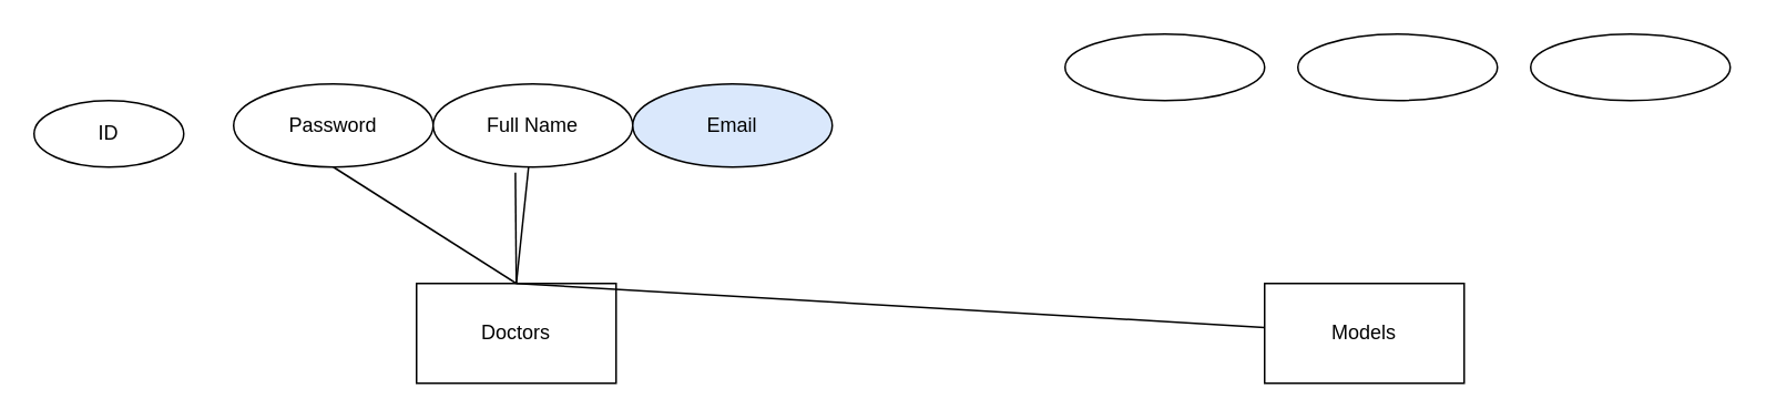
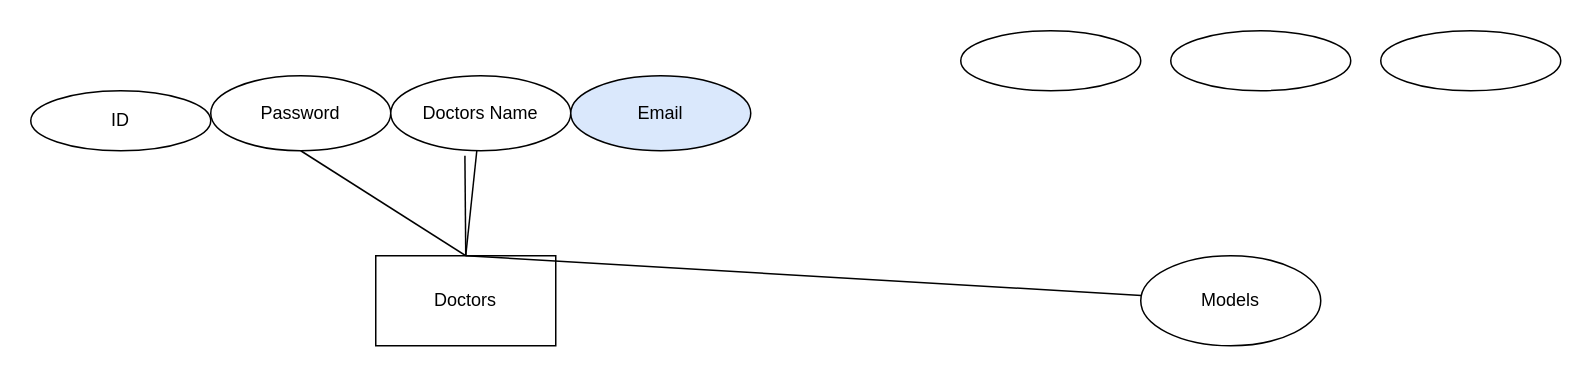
  <mxCell id="0" />
  <mxCell id="1" parent="0" />
  <mxCell id="2" value="Doctors" style="rounded=0;whiteSpace=wrap;html=1;" vertex="1" parent="1"><mxGeometry x="250" y="170" width="120" height="60" as="geometry" /></mxCell>
- <mxCell id="3" value="ID" style="ellipse;whiteSpace=wrap;html=1;" vertex="1" parent="1"><mxGeometry x="20" y="60" width="90" height="40" as="geometry" /></mxCell>
+ <mxCell id="3" value="ID" style="ellipse;whiteSpace=wrap;html=1;" vertex="1" parent="1"><mxGeometry x="20" y="60" width="120" height="40" as="geometry" /></mxCell>
  <mxCell id="4" value="Password" style="ellipse;whiteSpace=wrap;html=1;" vertex="1" parent="1"><mxGeometry x="140" y="50" width="120" height="50" as="geometry" /></mxCell>
- <mxCell id="5" value="Full Name" style="ellipse;whiteSpace=wrap;html=1;" vertex="1" parent="1"><mxGeometry x="260" y="50" width="120" height="50" as="geometry" /></mxCell>
+ <mxCell id="5" value="Doctors Name" style="ellipse;whiteSpace=wrap;html=1;" vertex="1" parent="1"><mxGeometry x="260" y="50" width="120" height="50" as="geometry" /></mxCell>
  <mxCell id="6" value="Email" style="ellipse;whiteSpace=wrap;html=1;fillColor=#dae8fc;" vertex="1" parent="1"><mxGeometry x="380" y="50" width="120" height="50" as="geometry" /></mxCell>
  <mxCell id="7" value="" style="endArrow=none;html=1;rounded=0;exitX=0.5;exitY=0;exitDx=0;exitDy=0;" edge="1" parent="1" source="2" target="11"><mxGeometry width="50" height="50" relative="1" as="geometry"><mxPoint x="570" y="300" as="sourcePoint" /><mxPoint x="620" y="250" as="targetPoint" /></mxGeometry></mxCell>
  <mxCell id="8" value="" style="endArrow=none;html=1;rounded=0;entryX=0.5;entryY=1;entryDx=0;entryDy=0;" edge="1" parent="1" target="4"><mxGeometry width="50" height="50" relative="1" as="geometry"><mxPoint x="310" y="170" as="sourcePoint" /><mxPoint x="630" y="260" as="targetPoint" /></mxGeometry></mxCell>
  <mxCell id="9" value="" style="endArrow=none;html=1;rounded=0;entryX=0.412;entryY=1.068;entryDx=0;entryDy=0;entryPerimeter=0;" edge="1" parent="1" target="5"><mxGeometry width="50" height="50" relative="1" as="geometry"><mxPoint x="310" y="170" as="sourcePoint" /><mxPoint x="640" y="270" as="targetPoint" /></mxGeometry></mxCell>
  <mxCell id="10" value="" style="endArrow=none;html=1;rounded=0;exitX=0.5;exitY=0;exitDx=0;exitDy=0;" edge="1" parent="1" source="2" target="5"><mxGeometry width="50" height="50" relative="1" as="geometry"><mxPoint x="600" y="330" as="sourcePoint" /><mxPoint x="650" y="280" as="targetPoint" /></mxGeometry></mxCell>
- <mxCell id="11" value="Models" style="rounded=0;whiteSpace=wrap;html=1;" vertex="1" parent="1"><mxGeometry x="760" y="170" width="120" height="60" as="geometry" /></mxCell>
+ <mxCell id="11" value="Models" style="ellipse;whiteSpace=wrap;html=1;" vertex="1" parent="1"><mxGeometry x="760" y="170" width="120" height="60" as="geometry" /></mxCell>
  <mxCell id="12" value="" style="ellipse;whiteSpace=wrap;html=1;" vertex="1" parent="1"><mxGeometry x="920" y="20" width="120" height="40" as="geometry" /></mxCell>
  <mxCell id="13" value="" style="ellipse;whiteSpace=wrap;html=1;" vertex="1" parent="1"><mxGeometry x="780" y="20" width="120" height="40" as="geometry" /></mxCell>
  <mxCell id="14" value="" style="ellipse;whiteSpace=wrap;html=1;" vertex="1" parent="1"><mxGeometry x="640" y="20" width="120" height="40" as="geometry" /></mxCell>
